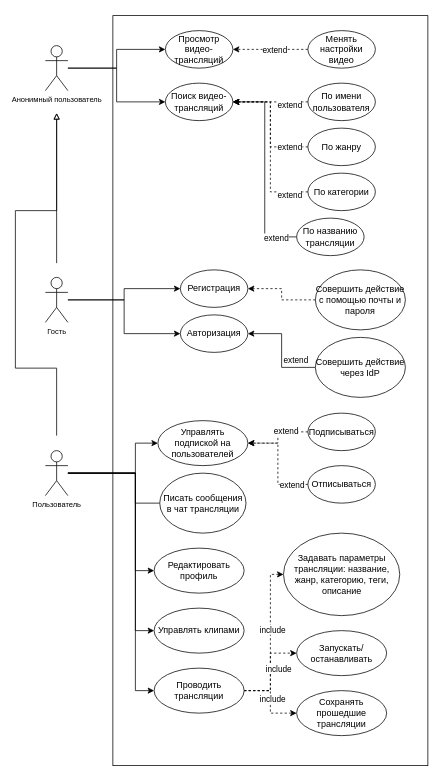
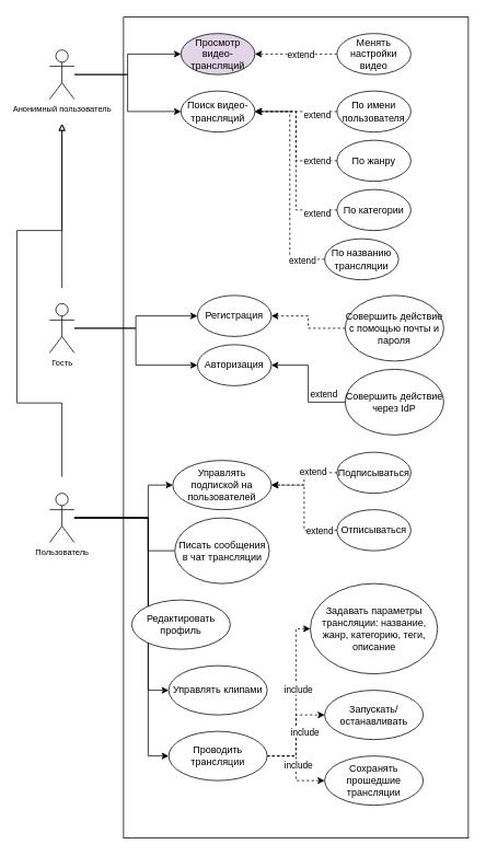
  <mxCell id="0" />
  <mxCell id="1" parent="0" />
  <mxCell id="2" value="" style="rounded=0;whiteSpace=wrap;html=1;" parent="1" vertex="1"><mxGeometry x="150" y="20" width="420" height="1000" as="geometry" /></mxCell>
  <mxCell id="3" style="edgeStyle=orthogonalEdgeStyle;rounded=0;orthogonalLoop=1;jettySize=auto;html=1;entryX=0;entryY=0.5;entryDx=0;entryDy=0;" edge="1" parent="1" source="6" target="7"><mxGeometry relative="1" as="geometry" /></mxCell>
  <mxCell id="4" style="edgeStyle=orthogonalEdgeStyle;rounded=0;orthogonalLoop=1;jettySize=auto;html=1;entryX=0;entryY=0.5;entryDx=0;entryDy=0;" edge="1" parent="1" source="6" target="8"><mxGeometry relative="1" as="geometry" /></mxCell>
  <mxCell id="5" style="edgeStyle=orthogonalEdgeStyle;rounded=0;orthogonalLoop=1;jettySize=auto;html=1;endArrow=block;endFill=0;" edge="1" parent="1"><mxGeometry relative="1" as="geometry"><mxPoint x="75" y="150" as="targetPoint" /><mxPoint x="75" y="350" as="sourcePoint" /></mxGeometry></mxCell>
  <mxCell id="6" value="Гость" style="shape=umlActor;verticalLabelPosition=bottom;verticalAlign=top;html=1;outlineConnect=0;fontSize=10;" parent="1" vertex="1"><mxGeometry x="60" y="369" width="30" height="60" as="geometry" /></mxCell>
  <mxCell id="7" value="Регистрация" style="ellipse;whiteSpace=wrap;html=1;" vertex="1" parent="1"><mxGeometry x="240" y="359" width="90" height="50" as="geometry" /></mxCell>
  <mxCell id="8" value="Авторизация" style="ellipse;whiteSpace=wrap;html=1;" vertex="1" parent="1"><mxGeometry x="240" y="419" width="90" height="50" as="geometry" /></mxCell>
  <mxCell id="9" style="edgeStyle=orthogonalEdgeStyle;rounded=0;orthogonalLoop=1;jettySize=auto;html=1;entryX=1;entryY=0.5;entryDx=0;entryDy=0;dashed=1;" edge="1" parent="1" source="10" target="7"><mxGeometry relative="1" as="geometry" /></mxCell>
  <mxCell id="10" value="Совершить действие с помощью почты и пароля" style="ellipse;whiteSpace=wrap;html=1;" vertex="1" parent="1"><mxGeometry x="420" y="359" width="120" height="80" as="geometry" /></mxCell>
  <mxCell id="11" style="edgeStyle=orthogonalEdgeStyle;rounded=0;orthogonalLoop=1;jettySize=auto;html=1;entryX=1;entryY=0.5;entryDx=0;entryDy=0;dashed=0;" edge="1" parent="1" source="13" target="8"><mxGeometry relative="1" as="geometry" /></mxCell>
  <mxCell id="12" value="extend" style="edgeLabel;html=1;align=center;verticalAlign=middle;resizable=0;points=[];" vertex="1" connectable="0" parent="11"><mxGeometry x="-0.606" relative="1" as="geometry"><mxPoint y="-10" as="offset" /></mxGeometry></mxCell>
  <mxCell id="13" value="Совершить действие через IdP" style="ellipse;whiteSpace=wrap;html=1;" vertex="1" parent="1"><mxGeometry x="420" y="449" width="120" height="80" as="geometry" /></mxCell>
  <mxCell id="14" style="edgeStyle=orthogonalEdgeStyle;rounded=0;orthogonalLoop=1;jettySize=auto;html=1;entryX=0;entryY=0.5;entryDx=0;entryDy=0;" edge="1" parent="1" source="16" target="17"><mxGeometry relative="1" as="geometry" /></mxCell>
  <mxCell id="15" style="edgeStyle=orthogonalEdgeStyle;rounded=0;orthogonalLoop=1;jettySize=auto;html=1;entryX=0;entryY=0.5;entryDx=0;entryDy=0;" edge="1" parent="1" source="16" target="18"><mxGeometry relative="1" as="geometry" /></mxCell>
  <mxCell id="16" value="Анонимный пользователь" style="shape=umlActor;verticalLabelPosition=bottom;verticalAlign=top;html=1;outlineConnect=0;fontSize=10;" vertex="1" parent="1"><mxGeometry x="60" y="60" width="30" height="60" as="geometry" /></mxCell>
- <mxCell id="17" value="Просмотр видео-трансляций" style="ellipse;whiteSpace=wrap;html=1;" vertex="1" parent="1"><mxGeometry x="220" y="40" width="90" height="50" as="geometry" /></mxCell>
+ <mxCell id="17" value="Просмотр видео-трансляций" style="ellipse;whiteSpace=wrap;html=1;fillColor=#e1d5e7;" vertex="1" parent="1"><mxGeometry x="220" y="40" width="90" height="50" as="geometry" /></mxCell>
  <mxCell id="18" value="Поиск видео-трансляций" style="ellipse;whiteSpace=wrap;html=1;" vertex="1" parent="1"><mxGeometry x="220" y="110" width="90" height="50" as="geometry" /></mxCell>
  <mxCell id="19" style="edgeStyle=orthogonalEdgeStyle;rounded=0;orthogonalLoop=1;jettySize=auto;html=1;entryX=1;entryY=0.5;entryDx=0;entryDy=0;dashed=1;" edge="1" parent="1" source="21" target="18"><mxGeometry relative="1" as="geometry" /></mxCell>
  <mxCell id="20" value="extend" style="edgeLabel;html=1;align=center;verticalAlign=middle;resizable=0;points=[];" vertex="1" connectable="0" parent="19"><mxGeometry x="-0.692" y="-1" relative="1" as="geometry"><mxPoint as="offset" /></mxGeometry></mxCell>
  <mxCell id="21" value="По жанру" style="ellipse;whiteSpace=wrap;html=1;" vertex="1" parent="1"><mxGeometry x="410" y="170" width="90" height="50" as="geometry" /></mxCell>
  <mxCell id="22" style="edgeStyle=orthogonalEdgeStyle;rounded=0;orthogonalLoop=1;jettySize=auto;html=1;entryX=1;entryY=0.5;entryDx=0;entryDy=0;dashed=1;" edge="1" parent="1" source="24" target="18"><mxGeometry relative="1" as="geometry" /></mxCell>
  <mxCell id="23" value="extend" style="edgeLabel;html=1;align=center;verticalAlign=middle;resizable=0;points=[];" vertex="1" connectable="0" parent="22"><mxGeometry x="-0.776" y="3" relative="1" as="geometry"><mxPoint as="offset" /></mxGeometry></mxCell>
  <mxCell id="24" value="По категории" style="ellipse;whiteSpace=wrap;html=1;" vertex="1" parent="1"><mxGeometry x="410" y="230" width="90" height="50" as="geometry" /></mxCell>
  <mxCell id="25" style="edgeStyle=orthogonalEdgeStyle;rounded=0;orthogonalLoop=1;jettySize=auto;html=1;entryX=1;entryY=0.5;entryDx=0;entryDy=0;dashed=1;" edge="1" parent="1" source="27" target="18"><mxGeometry relative="1" as="geometry" /></mxCell>
  <mxCell id="26" value="extend" style="edgeLabel;html=1;align=center;verticalAlign=middle;resizable=0;points=[];" vertex="1" connectable="0" parent="25"><mxGeometry x="-0.507" y="4" relative="1" as="geometry"><mxPoint as="offset" /></mxGeometry></mxCell>
  <mxCell id="27" value="По имени пользователя" style="ellipse;whiteSpace=wrap;html=1;" vertex="1" parent="1"><mxGeometry x="410" y="110" width="90" height="50" as="geometry" /></mxCell>
- <mxCell id="28" style="edgeStyle=orthogonalEdgeStyle;rounded=0;orthogonalLoop=1;jettySize=auto;html=1;entryX=1;entryY=0.5;entryDx=0;entryDy=0;dashed=0;" edge="1" parent="1" source="30" target="18"><mxGeometry relative="1" as="geometry" /></mxCell>
+ <mxCell id="28" style="edgeStyle=orthogonalEdgeStyle;rounded=0;orthogonalLoop=1;jettySize=auto;html=1;entryX=1;entryY=0.5;entryDx=0;entryDy=0;dashed=1;" edge="1" parent="1" source="30" target="18"><mxGeometry relative="1" as="geometry" /></mxCell>
  <mxCell id="29" value="extend" style="edgeLabel;html=1;align=center;verticalAlign=middle;resizable=0;points=[];" vertex="1" connectable="0" parent="28"><mxGeometry x="-0.788" y="1" relative="1" as="geometry"><mxPoint as="offset" /></mxGeometry></mxCell>
  <mxCell id="30" value="По названию трансляции" style="ellipse;whiteSpace=wrap;html=1;" vertex="1" parent="1"><mxGeometry x="395" y="290" width="90" height="50" as="geometry" /></mxCell>
  <mxCell id="31" style="edgeStyle=orthogonalEdgeStyle;rounded=0;orthogonalLoop=1;jettySize=auto;html=1;entryX=1;entryY=0.5;entryDx=0;entryDy=0;dashed=1;" edge="1" parent="1" source="33" target="17"><mxGeometry relative="1" as="geometry" /></mxCell>
  <mxCell id="32" value="extend" style="edgeLabel;html=1;align=center;verticalAlign=middle;resizable=0;points=[];" vertex="1" connectable="0" parent="31"><mxGeometry x="-0.107" relative="1" as="geometry"><mxPoint as="offset" /></mxGeometry></mxCell>
  <mxCell id="33" value="Менять настройки видео" style="ellipse;whiteSpace=wrap;html=1;" vertex="1" parent="1"><mxGeometry x="410" y="40" width="90" height="50" as="geometry" /></mxCell>
  <mxCell id="34" style="edgeStyle=orthogonalEdgeStyle;rounded=0;orthogonalLoop=1;jettySize=auto;html=1;entryX=0;entryY=0.5;entryDx=0;entryDy=0;" edge="1" parent="1" source="39" target="41"><mxGeometry relative="1" as="geometry"><Array as="points"><mxPoint x="180" y="630" /><mxPoint x="180" y="590" /></Array></mxGeometry></mxCell>
  <mxCell id="35" style="edgeStyle=orthogonalEdgeStyle;rounded=0;orthogonalLoop=1;jettySize=auto;html=1;entryX=0;entryY=0.5;entryDx=0;entryDy=0;endArrow=none;" edge="1" parent="1" source="39" target="48"><mxGeometry relative="1" as="geometry"><Array as="points"><mxPoint x="180" y="630" /><mxPoint x="180" y="670" /></Array></mxGeometry></mxCell>
  <mxCell id="36" style="edgeStyle=orthogonalEdgeStyle;rounded=0;orthogonalLoop=1;jettySize=auto;html=1;entryX=0;entryY=0.5;entryDx=0;entryDy=0;" edge="1" parent="1" source="39" target="49"><mxGeometry relative="1" as="geometry"><Array as="points"><mxPoint x="180" y="630" /><mxPoint x="180" y="760" /></Array></mxGeometry></mxCell>
  <mxCell id="37" style="edgeStyle=orthogonalEdgeStyle;rounded=0;orthogonalLoop=1;jettySize=auto;html=1;entryX=0;entryY=0.5;entryDx=0;entryDy=0;" edge="1" parent="1" source="39" target="50"><mxGeometry relative="1" as="geometry"><Array as="points"><mxPoint x="180" y="630" /><mxPoint x="180" y="840" /></Array></mxGeometry></mxCell>
  <mxCell id="38" style="edgeStyle=orthogonalEdgeStyle;rounded=0;orthogonalLoop=1;jettySize=auto;html=1;entryX=0;entryY=0.5;entryDx=0;entryDy=0;" edge="1" parent="1" source="39" target="57"><mxGeometry relative="1" as="geometry"><Array as="points"><mxPoint x="180" y="630" /><mxPoint x="180" y="920" /></Array></mxGeometry></mxCell>
  <mxCell id="39" value="Пользователь" style="shape=umlActor;verticalLabelPosition=bottom;verticalAlign=top;html=1;outlineConnect=0;fontSize=10;" vertex="1" parent="1"><mxGeometry x="60" y="600" width="30" height="60" as="geometry" /></mxCell>
  <mxCell id="40" style="edgeStyle=orthogonalEdgeStyle;rounded=0;orthogonalLoop=1;jettySize=auto;html=1;endArrow=block;endFill=0;" edge="1" parent="1"><mxGeometry relative="1" as="geometry"><mxPoint x="75" y="150" as="targetPoint" /><mxPoint x="75" y="580" as="sourcePoint" /><Array as="points"><mxPoint x="75" y="490" /><mxPoint x="20" y="490" /><mxPoint x="20" y="280" /><mxPoint x="75" y="280" /></Array></mxGeometry></mxCell>
  <mxCell id="41" value="Управлять подпиской на пользователей" style="ellipse;whiteSpace=wrap;html=1;" vertex="1" parent="1"><mxGeometry x="210" y="560" width="120" height="60" as="geometry" /></mxCell>
  <mxCell id="42" style="edgeStyle=orthogonalEdgeStyle;rounded=0;orthogonalLoop=1;jettySize=auto;html=1;entryX=1;entryY=0.5;entryDx=0;entryDy=0;dashed=1;" edge="1" parent="1" source="44" target="41"><mxGeometry relative="1" as="geometry" /></mxCell>
  <mxCell id="43" value="extend" style="edgeLabel;html=1;align=center;verticalAlign=middle;resizable=0;points=[];" vertex="1" connectable="0" parent="42"><mxGeometry x="-0.369" y="-2" relative="1" as="geometry"><mxPoint as="offset" /></mxGeometry></mxCell>
  <mxCell id="44" value="Подписываться" style="ellipse;whiteSpace=wrap;html=1;" vertex="1" parent="1"><mxGeometry x="410" y="550" width="90" height="50" as="geometry" /></mxCell>
  <mxCell id="45" style="edgeStyle=orthogonalEdgeStyle;rounded=0;orthogonalLoop=1;jettySize=auto;html=1;entryX=1;entryY=0.5;entryDx=0;entryDy=0;dashed=1;" edge="1" parent="1" source="47" target="41"><mxGeometry relative="1" as="geometry" /></mxCell>
  <mxCell id="46" value="&lt;div&gt;extend&lt;/div&gt;" style="edgeLabel;html=1;align=center;verticalAlign=middle;resizable=0;points=[];" vertex="1" connectable="0" parent="45"><mxGeometry x="-0.676" relative="1" as="geometry"><mxPoint as="offset" /></mxGeometry></mxCell>
  <mxCell id="47" value="Отписываться" style="ellipse;whiteSpace=wrap;html=1;" vertex="1" parent="1"><mxGeometry x="410" y="620" width="90" height="50" as="geometry" /></mxCell>
  <mxCell id="48" value="Писать сообщения в чат трансляции" style="ellipse;whiteSpace=wrap;html=1;" vertex="1" parent="1"><mxGeometry x="212.5" y="630" width="115" height="80" as="geometry" /></mxCell>
- <mxCell id="49" value="Редактировать профиль" style="ellipse;whiteSpace=wrap;html=1;" vertex="1" parent="1"><mxGeometry x="205" y="730" width="120" height="60" as="geometry" /></mxCell>
+ <mxCell id="49" value="Редактировать профиль" style="ellipse;whiteSpace=wrap;html=1;" vertex="1" parent="1"><mxGeometry x="160" y="730" width="120" height="60" as="geometry" /></mxCell>
  <mxCell id="50" value="Управлять клипами" style="ellipse;whiteSpace=wrap;html=1;" vertex="1" parent="1"><mxGeometry x="205" y="810" width="120" height="60" as="geometry" /></mxCell>
  <mxCell id="51" style="edgeStyle=orthogonalEdgeStyle;rounded=0;orthogonalLoop=1;jettySize=auto;html=1;entryX=0;entryY=0.5;entryDx=0;entryDy=0;dashed=1;" edge="1" parent="1" source="57" target="58"><mxGeometry relative="1" as="geometry"><Array as="points"><mxPoint x="360" y="920" /><mxPoint x="360" y="765" /></Array></mxGeometry></mxCell>
  <mxCell id="52" value="include" style="edgeLabel;html=1;align=center;verticalAlign=middle;resizable=0;points=[];" vertex="1" connectable="0" parent="51"><mxGeometry x="0.352" y="-2" relative="1" as="geometry"><mxPoint y="23" as="offset" /></mxGeometry></mxCell>
  <mxCell id="53" style="edgeStyle=orthogonalEdgeStyle;rounded=0;orthogonalLoop=1;jettySize=auto;html=1;entryX=0;entryY=0.5;entryDx=0;entryDy=0;dashed=1;" edge="1" parent="1" source="57" target="60"><mxGeometry relative="1" as="geometry" /></mxCell>
  <mxCell id="54" value="include" style="edgeLabel;html=1;align=center;verticalAlign=middle;resizable=0;points=[];" vertex="1" connectable="0" parent="53"><mxGeometry x="-0.084" y="2" relative="1" as="geometry"><mxPoint as="offset" /></mxGeometry></mxCell>
  <mxCell id="55" style="edgeStyle=orthogonalEdgeStyle;rounded=0;orthogonalLoop=1;jettySize=auto;html=1;entryX=0;entryY=0.5;entryDx=0;entryDy=0;dashed=1;" edge="1" parent="1" source="57" target="59"><mxGeometry relative="1" as="geometry" /></mxCell>
  <mxCell id="56" value="include" style="edgeLabel;html=1;align=center;verticalAlign=middle;resizable=0;points=[];" vertex="1" connectable="0" parent="55"><mxGeometry x="0.637" relative="1" as="geometry"><mxPoint x="-3" y="20" as="offset" /></mxGeometry></mxCell>
  <mxCell id="57" value="Проводить трансляции" style="ellipse;whiteSpace=wrap;html=1;" vertex="1" parent="1"><mxGeometry x="205" y="890" width="120" height="60" as="geometry" /></mxCell>
  <mxCell id="58" value="Задавать параметры трансляции: название, жанр, категорию, теги, описание" style="ellipse;whiteSpace=wrap;html=1;" vertex="1" parent="1"><mxGeometry x="377.5" y="710" width="155" height="110" as="geometry" /></mxCell>
  <mxCell id="59" value="Запускать/останавливать" style="ellipse;whiteSpace=wrap;html=1;" vertex="1" parent="1"><mxGeometry x="395" y="840" width="120" height="60" as="geometry" /></mxCell>
  <mxCell id="60" value="Сохранять прошедшие трансляции" style="ellipse;whiteSpace=wrap;html=1;" vertex="1" parent="1"><mxGeometry x="395" y="920" width="120" height="60" as="geometry" /></mxCell>
